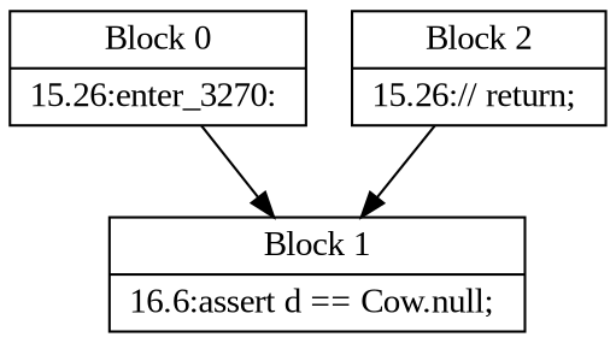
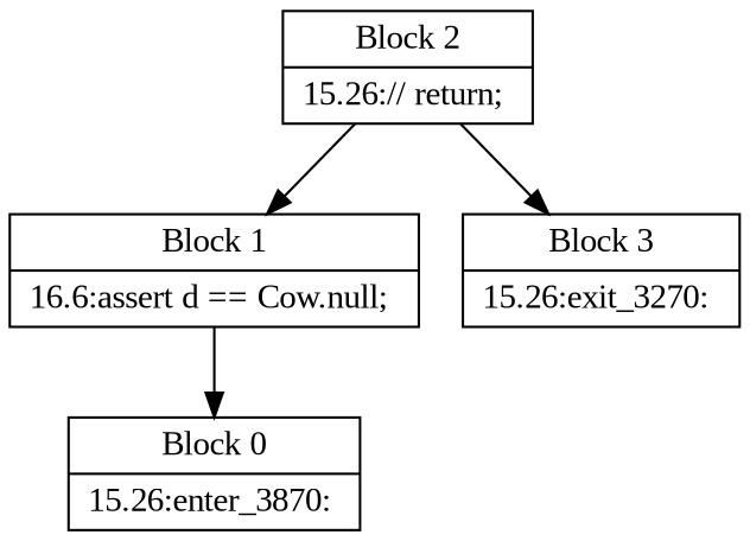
  digraph {
    fontname="Liberation Serif"
    node [fontname="Liberation Serif" shape=record]
    edge [fontname="Liberation Serif"]
-   n1 [label="{Block 0|15.26:enter_3270: \n}"]
+   n1 [label="{Block 0|15.26:enter_3870: \n}"]
    n2 [label="{Block 1|16.6:assert d == Cow.null; \n}"]
    n3 [label="{Block 2|15.26:// return; \n}"]
-   n1 -> n2
+   n4 [label="{Block 3|15.26:exit_3270: \n}"]
+   n2 -> n1
    n3 -> n2
+   n3 -> n4
  }
